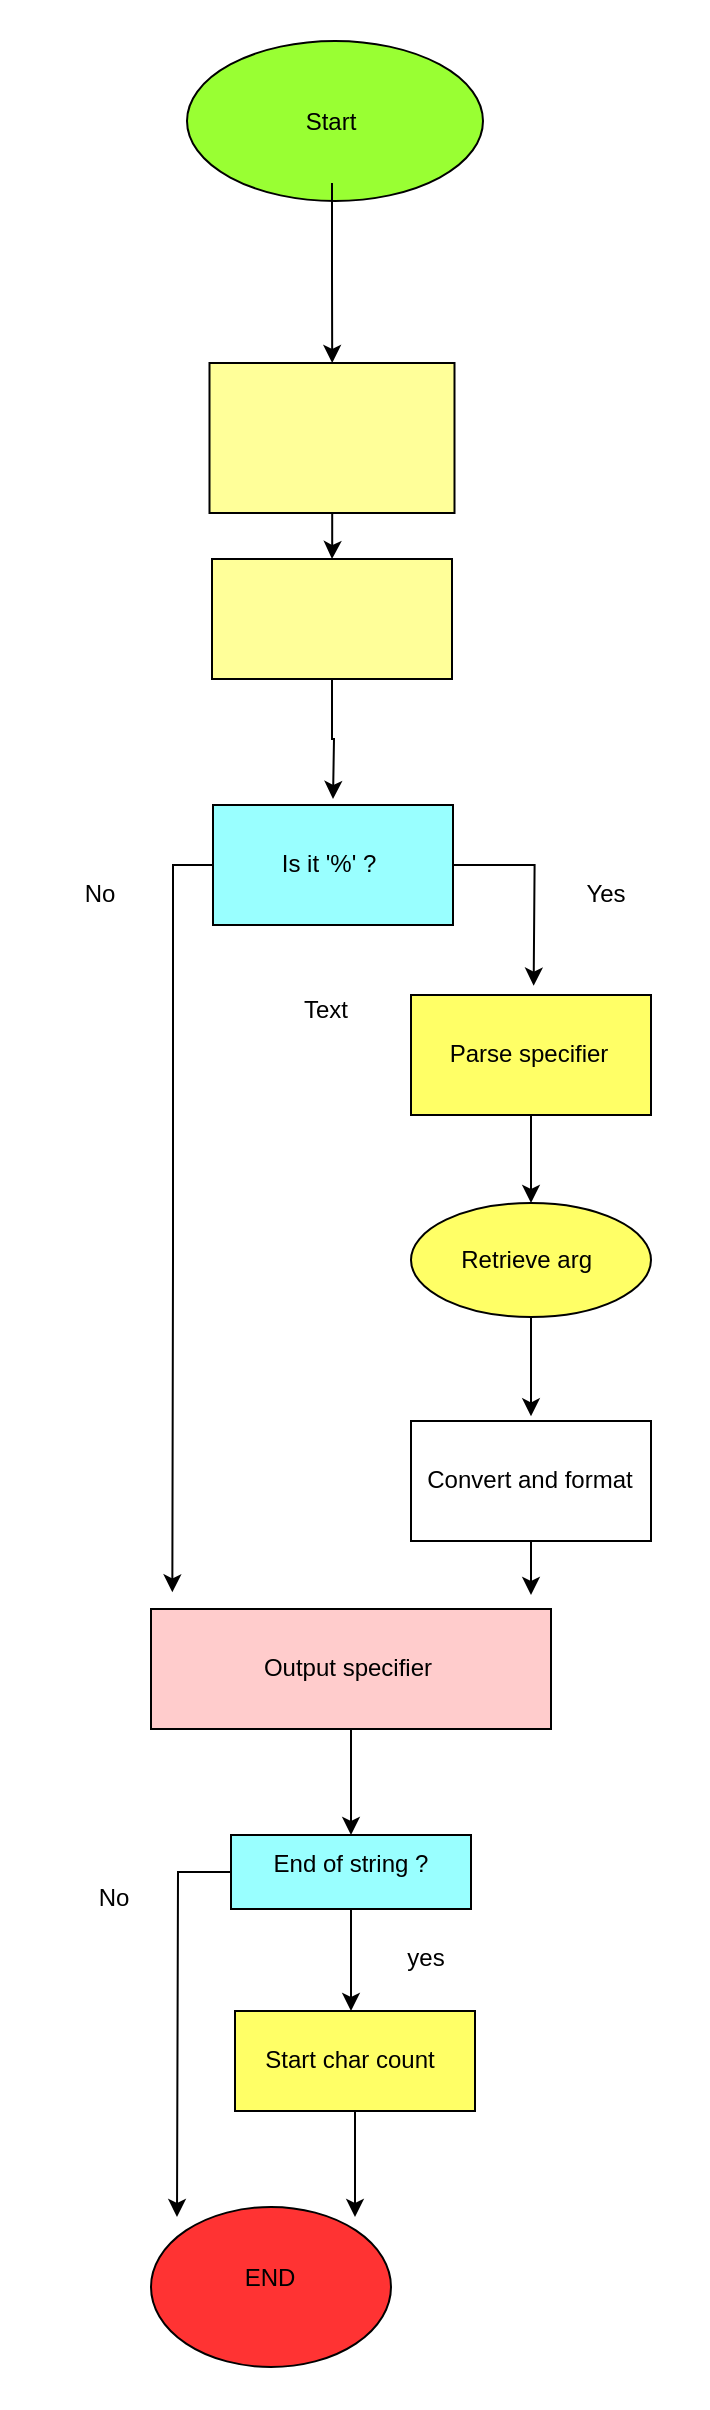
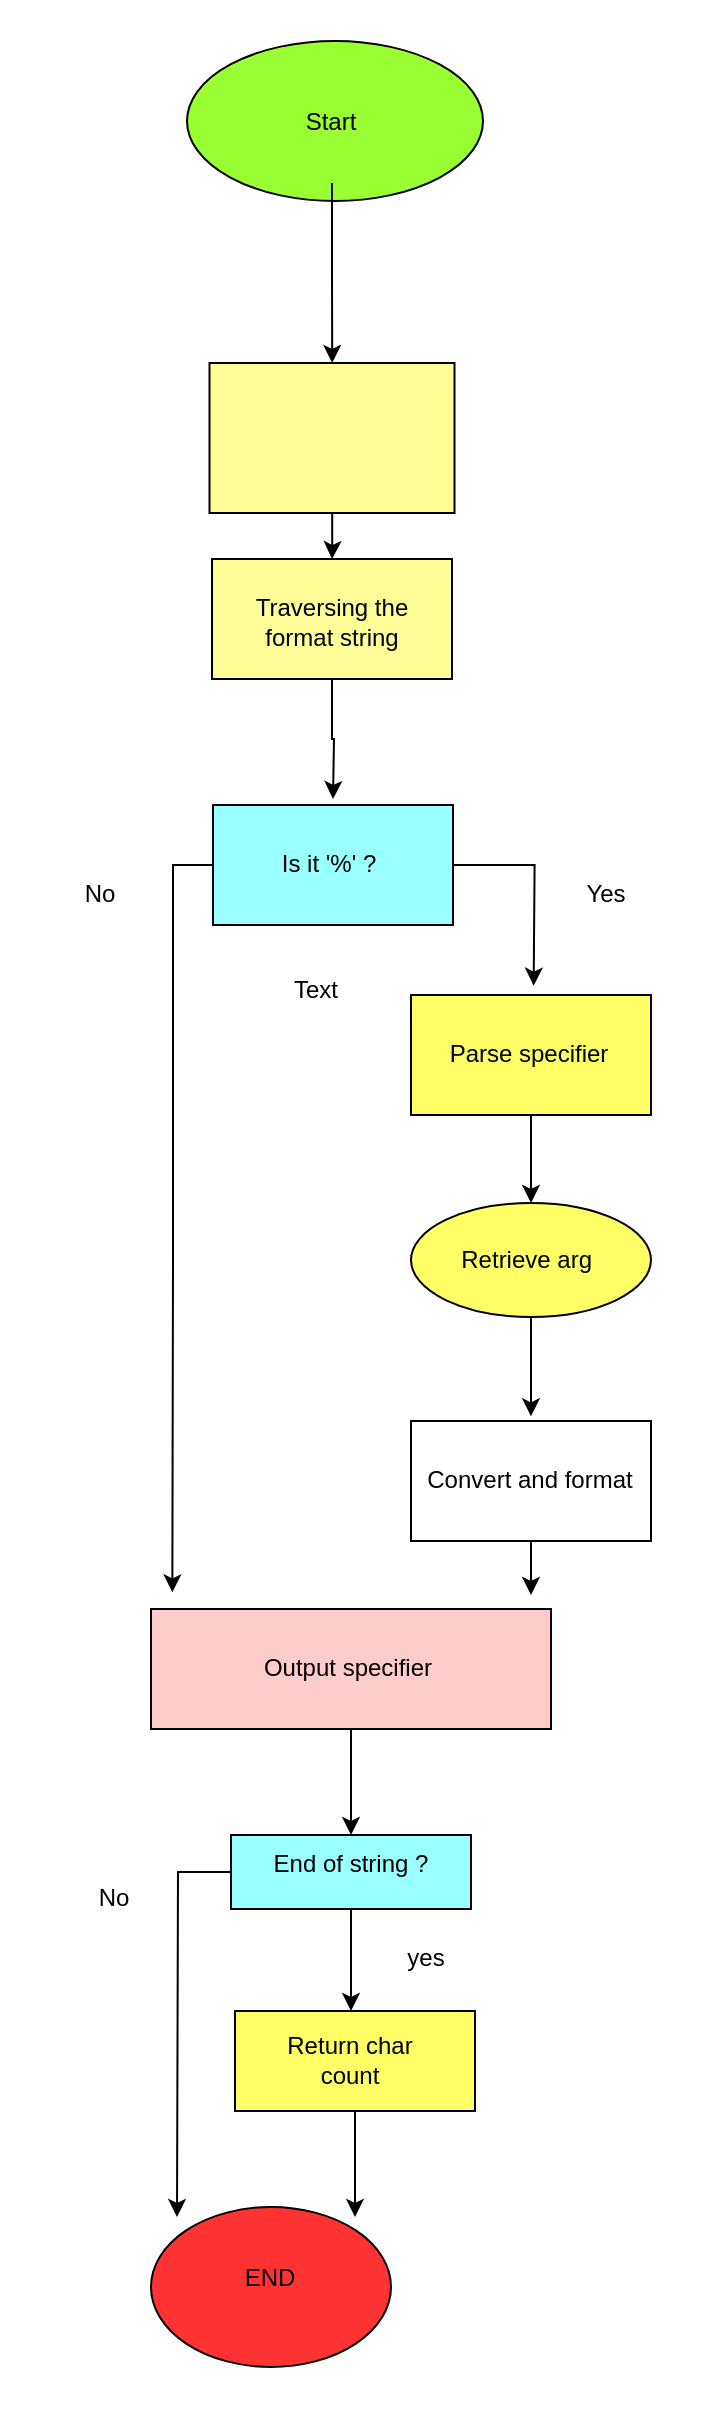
  <mxCell id="0" />
  <mxCell id="1" parent="0" />
  <mxCell id="2" value="" style="ellipse;whiteSpace=wrap;html=1;fillColor=#99FF33;" parent="1" vertex="1"><mxGeometry x="93" y="20" width="148" height="80" as="geometry" /></mxCell>
  <mxCell id="3" style="edgeStyle=orthogonalEdgeStyle;rounded=0;orthogonalLoop=1;jettySize=auto;html=1;" parent="1" source="4" target="6" edge="1"><mxGeometry relative="1" as="geometry"><mxPoint x="165.5" y="211" as="targetPoint" /></mxGeometry></mxCell>
  <mxCell id="4" value="Start" style="text;strokeColor=none;align=center;fillColor=none;html=1;verticalAlign=middle;whiteSpace=wrap;rounded=0;" parent="1" vertex="1"><mxGeometry x="119" y="31" width="93" height="60" as="geometry" /></mxCell>
  <mxCell id="5" style="edgeStyle=orthogonalEdgeStyle;rounded=0;orthogonalLoop=1;jettySize=auto;html=1;" parent="1" source="6" target="8" edge="1"><mxGeometry relative="1" as="geometry"><mxPoint x="165.5" y="309" as="targetPoint" /></mxGeometry></mxCell>
  <mxCell id="6" value="" style="rounded=0;whiteSpace=wrap;html=1;fillColor=#FFFF99;" parent="1" vertex="1"><mxGeometry x="104.25" y="181" width="122.5" height="75" as="geometry" /></mxCell>
  <mxCell id="7" style="edgeStyle=orthogonalEdgeStyle;rounded=0;orthogonalLoop=1;jettySize=auto;html=1;exitX=0.5;exitY=1;exitDx=0;exitDy=0;" parent="1" source="8" edge="1"><mxGeometry relative="1" as="geometry"><mxPoint x="166" y="399" as="targetPoint" /></mxGeometry></mxCell>
  <mxCell id="8" value="" style="rounded=0;whiteSpace=wrap;html=1;fillColor=#FFFF99;" parent="1" vertex="1"><mxGeometry x="105.5" y="279" width="120" height="60" as="geometry" /></mxCell>
+ <mxCell id="9" value="Traversing the format string" style="text;strokeColor=none;align=center;fillColor=none;html=1;verticalAlign=middle;whiteSpace=wrap;rounded=0;" parent="1" vertex="1"><mxGeometry x="115" y="296" width="102" height="30" as="geometry" /></mxCell>
  <mxCell id="10" style="edgeStyle=orthogonalEdgeStyle;rounded=0;orthogonalLoop=1;jettySize=auto;html=1;exitX=1;exitY=0.5;exitDx=0;exitDy=0;" parent="1" source="12" edge="1"><mxGeometry relative="1" as="geometry"><mxPoint x="266.333" y="492.333" as="targetPoint" /></mxGeometry></mxCell>
  <mxCell id="11" style="edgeStyle=orthogonalEdgeStyle;rounded=0;orthogonalLoop=1;jettySize=auto;html=1;" parent="1" source="12" edge="1"><mxGeometry relative="1" as="geometry"><mxPoint x="85.667" y="795.667" as="targetPoint" /></mxGeometry></mxCell>
  <mxCell id="12" value="" style="rounded=0;whiteSpace=wrap;html=1;fillColor=#99FFFF;" parent="1" vertex="1"><mxGeometry x="106" y="402" width="120" height="60" as="geometry" /></mxCell>
  <mxCell id="13" value="Is it '%' ?" style="text;strokeColor=none;align=center;fillColor=none;html=1;verticalAlign=middle;whiteSpace=wrap;rounded=0;" parent="1" vertex="1"><mxGeometry x="115" y="417" width="99" height="30" as="geometry" /></mxCell>
  <mxCell id="14" value="Yes" style="text;strokeColor=none;align=center;fillColor=none;html=1;verticalAlign=middle;whiteSpace=wrap;rounded=0;" parent="1" vertex="1"><mxGeometry x="273" y="432" width="60" height="30" as="geometry" /></mxCell>
  <mxCell id="15" value="No" style="text;strokeColor=none;align=center;fillColor=none;html=1;verticalAlign=middle;whiteSpace=wrap;rounded=0;" parent="1" vertex="1"><mxGeometry x="20" y="432" width="60" height="30" as="geometry" /></mxCell>
  <mxCell id="16" style="edgeStyle=orthogonalEdgeStyle;rounded=0;orthogonalLoop=1;jettySize=auto;html=1;" parent="1" source="17" target="19" edge="1"><mxGeometry relative="1" as="geometry"><mxPoint x="265" y="599" as="targetPoint" /></mxGeometry></mxCell>
  <mxCell id="17" value="" style="rounded=0;whiteSpace=wrap;html=1;fillColor=#FFFF66;" parent="1" vertex="1"><mxGeometry x="205" y="497" width="120" height="60" as="geometry" /></mxCell>
  <mxCell id="18" style="edgeStyle=orthogonalEdgeStyle;rounded=0;orthogonalLoop=1;jettySize=auto;html=1;exitX=0.5;exitY=1;exitDx=0;exitDy=0;" parent="1" source="19" edge="1"><mxGeometry relative="1" as="geometry"><mxPoint x="265" y="707.667" as="targetPoint" /></mxGeometry></mxCell>
  <mxCell id="19" value="Retrieve arg&amp;nbsp;" style="ellipse;whiteSpace=wrap;html=1;fillColor=#FFFF66;" parent="1" vertex="1"><mxGeometry x="205" y="601" width="120" height="57" as="geometry" /></mxCell>
  <mxCell id="20" style="edgeStyle=orthogonalEdgeStyle;rounded=0;orthogonalLoop=1;jettySize=auto;html=1;" parent="1" source="21" edge="1"><mxGeometry relative="1" as="geometry"><mxPoint x="265" y="797" as="targetPoint" /></mxGeometry></mxCell>
  <mxCell id="21" value="Convert and format" style="rounded=0;whiteSpace=wrap;html=1;fillColor=#ffffff;" parent="1" vertex="1"><mxGeometry x="205" y="710" width="120" height="60" as="geometry" /></mxCell>
  <mxCell id="22" value="Parse specifier" style="text;strokeColor=none;align=center;fillColor=none;html=1;verticalAlign=middle;whiteSpace=wrap;rounded=0;" parent="1" vertex="1"><mxGeometry x="205" y="512" width="119" height="30" as="geometry" /></mxCell>
- <mxCell id="23" value="Text" style="text;strokeColor=none;align=center;fillColor=none;html=1;verticalAlign=middle;whiteSpace=wrap;rounded=0;" parent="1" vertex="1"><mxGeometry x="133" y="490" width="60" height="30" as="geometry" /></mxCell>
+ <mxCell id="23" value="Text" style="text;strokeColor=none;align=center;fillColor=none;html=1;verticalAlign=middle;whiteSpace=wrap;rounded=0;" parent="1" vertex="1"><mxGeometry x="128" y="480" width="60" height="30" as="geometry" /></mxCell>
  <mxCell id="24" style="edgeStyle=orthogonalEdgeStyle;rounded=0;orthogonalLoop=1;jettySize=auto;html=1;exitX=0.5;exitY=1;exitDx=0;exitDy=0;" parent="1" source="25" target="29" edge="1"><mxGeometry relative="1" as="geometry"><mxPoint x="175" y="908.333" as="targetPoint" /></mxGeometry></mxCell>
  <mxCell id="25" value="" style="rounded=0;whiteSpace=wrap;html=1;fillColor=#FFCCCC;" parent="1" vertex="1"><mxGeometry x="75" y="804" width="200" height="60" as="geometry" /></mxCell>
  <mxCell id="26" value="Output specifier" style="text;strokeColor=none;align=center;fillColor=none;html=1;verticalAlign=middle;whiteSpace=wrap;rounded=0;" parent="1" vertex="1"><mxGeometry x="98" y="819" width="152" height="30" as="geometry" /></mxCell>
  <mxCell id="27" style="edgeStyle=orthogonalEdgeStyle;rounded=0;orthogonalLoop=1;jettySize=auto;html=1;exitX=0;exitY=0.5;exitDx=0;exitDy=0;" parent="1" source="29" edge="1"><mxGeometry relative="1" as="geometry"><mxPoint x="88" y="1108" as="targetPoint" /></mxGeometry></mxCell>
  <mxCell id="28" style="edgeStyle=orthogonalEdgeStyle;rounded=0;orthogonalLoop=1;jettySize=auto;html=1;exitX=0.5;exitY=1;exitDx=0;exitDy=0;" parent="1" source="29" edge="1"><mxGeometry relative="1" as="geometry"><mxPoint x="175" y="1005" as="targetPoint" /></mxGeometry></mxCell>
  <mxCell id="29" value="" style="rounded=0;whiteSpace=wrap;html=1;fillColor=#99FFFF;" parent="1" vertex="1"><mxGeometry x="115" y="917" width="120" height="37" as="geometry" /></mxCell>
  <mxCell id="30" value="End of string ?" style="text;strokeColor=none;align=center;fillColor=none;html=1;verticalAlign=middle;whiteSpace=wrap;rounded=0;" parent="1" vertex="1"><mxGeometry x="130.5" y="917" width="89" height="30" as="geometry" /></mxCell>
  <mxCell id="31" style="edgeStyle=orthogonalEdgeStyle;rounded=0;orthogonalLoop=1;jettySize=auto;html=1;exitX=0.5;exitY=1;exitDx=0;exitDy=0;" parent="1" source="32" edge="1"><mxGeometry relative="1" as="geometry"><mxPoint x="177" y="1108" as="targetPoint" /></mxGeometry></mxCell>
  <mxCell id="32" value="" style="rounded=0;whiteSpace=wrap;html=1;fillColor=#FFFF66;" parent="1" vertex="1"><mxGeometry x="117" y="1005" width="120" height="50" as="geometry" /></mxCell>
- <mxCell id="33" value="Start char count" style="text;strokeColor=none;align=center;fillColor=none;html=1;verticalAlign=middle;whiteSpace=wrap;rounded=0;" parent="1" vertex="1"><mxGeometry x="128" y="1016" width="94" height="27.5" as="geometry" /></mxCell>
+ <mxCell id="33" value="Return char count" style="text;strokeColor=none;align=center;fillColor=none;html=1;verticalAlign=middle;whiteSpace=wrap;rounded=0;" parent="1" vertex="1"><mxGeometry x="128" y="1016" width="94" height="27.5" as="geometry" /></mxCell>
  <mxCell id="34" style="edgeStyle=orthogonalEdgeStyle;rounded=0;orthogonalLoop=1;jettySize=auto;html=1;exitX=0.5;exitY=1;exitDx=0;exitDy=0;" parent="1" source="32" target="32" edge="1"><mxGeometry relative="1" as="geometry" /></mxCell>
  <mxCell id="35" value="yes" style="text;strokeColor=none;align=center;fillColor=none;html=1;verticalAlign=middle;whiteSpace=wrap;rounded=0;" parent="1" vertex="1"><mxGeometry x="183" y="964" width="60" height="30" as="geometry" /></mxCell>
  <mxCell id="36" value="No" style="text;strokeColor=none;align=center;fillColor=none;html=1;verticalAlign=middle;whiteSpace=wrap;rounded=0;" parent="1" vertex="1"><mxGeometry x="27" y="934" width="60" height="30" as="geometry" /></mxCell>
  <mxCell id="37" value="" style="ellipse;whiteSpace=wrap;html=1;fillColor=#FF3333;" parent="1" vertex="1"><mxGeometry x="75" y="1103" width="120" height="80" as="geometry" /></mxCell>
  <mxCell id="38" value="END" style="text;strokeColor=none;align=center;fillColor=none;html=1;verticalAlign=middle;whiteSpace=wrap;rounded=0;" parent="1" vertex="1"><mxGeometry x="105" y="1124" width="60" height="30" as="geometry" /></mxCell>
